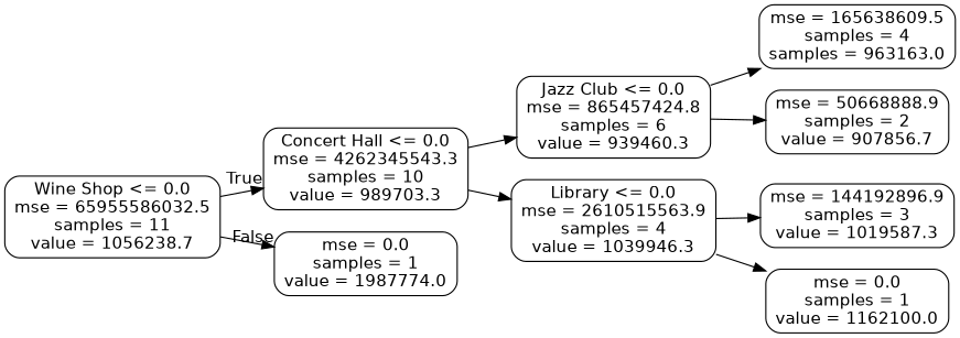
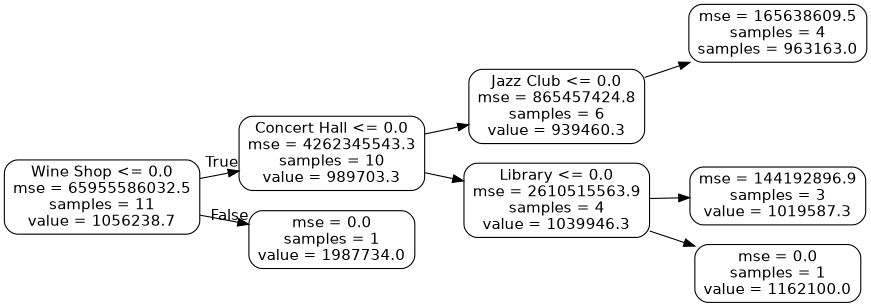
  digraph {
    rankdir=LR
    node [color=black fontname=helvetica shape=box style=rounded]
    edge [fontname=helvetica]
    n1 [label="Wine Shop <= 0.0\nmse = 65955586032.5\nsamples = 11\nvalue = 1056238.7"]
    n2 [label="Concert Hall <= 0.0\nmse = 4262345543.3\nsamples = 10\nvalue = 989703.3"]
-   n3 [label="mse = 0.0\nsamples = 1\nvalue = 1987774.0"]
+   n3 [label="mse = 0.0\nsamples = 1\nvalue = 1987734.0"]
    n4 [label="Jazz Club <= 0.0\nmse = 865457424.8\nsamples = 6\nvalue = 939460.3"]
    n5 [label="Library <= 0.0\nmse = 2610515563.9\nsamples = 4\nvalue = 1039946.3"]
    n6 [label="mse = 165638609.5\nsamples = 4\nsamples = 963163.0"]
-   n7 [label="mse = 50668888.9\nsamples = 2\nvalue = 907856.7"]
    n8 [label="mse = 144192896.9\nsamples = 3\nvalue = 1019587.3"]
    n9 [label="mse = 0.0\nsamples = 1\nvalue = 1162100.0"]
    n1 -> n2 [headlabel=True labelangle=45 labeldistance=2.5]
    n1 -> n3 [headlabel=False labelangle=-45 labeldistance=2.5]
    n2 -> n4
    n2 -> n5
    n4 -> n6
-   n4 -> n7
    n5 -> n8
    n5 -> n9
  }
